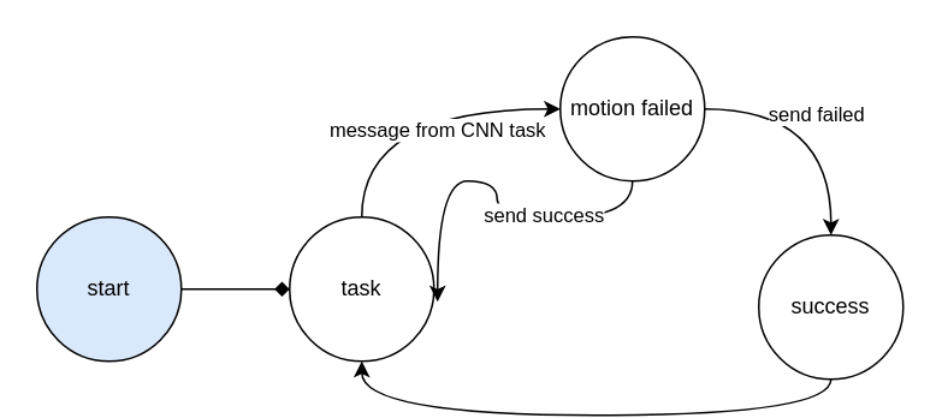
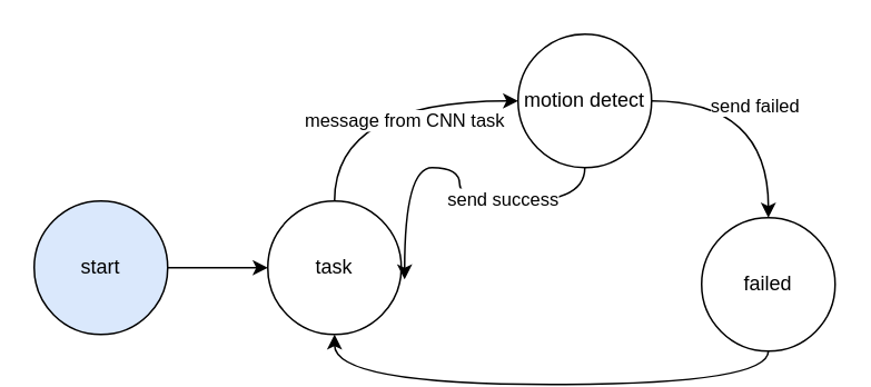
  <mxCell id="0" />
  <mxCell id="1" parent="0" />
- <mxCell id="2" style="edgeStyle=orthogonalEdgeStyle;rounded=0;orthogonalLoop=1;jettySize=auto;html=1;exitX=1;exitY=0.5;exitDx=0;exitDy=0;entryX=0;entryY=0.5;entryDx=0;entryDy=0;endArrow=diamond;" edge="1" parent="1" source="3" target="6"><mxGeometry relative="1" as="geometry" /></mxCell>
+ <mxCell id="2" style="edgeStyle=orthogonalEdgeStyle;rounded=0;orthogonalLoop=1;jettySize=auto;html=1;exitX=1;exitY=0.5;exitDx=0;exitDy=0;entryX=0;entryY=0.5;entryDx=0;entryDy=0;" edge="1" parent="1" source="3" target="6"><mxGeometry relative="1" as="geometry" /></mxCell>
  <mxCell id="3" value="start" style="ellipse;whiteSpace=wrap;html=1;aspect=fixed;fillColor=#dae8fc;" vertex="1" parent="1"><mxGeometry x="20" y="120" width="80" height="80" as="geometry" /></mxCell>
  <mxCell id="4" style="edgeStyle=orthogonalEdgeStyle;rounded=0;orthogonalLoop=1;jettySize=auto;html=1;exitX=0.5;exitY=0;exitDx=0;exitDy=0;entryX=0;entryY=0.5;entryDx=0;entryDy=0;curved=1;" edge="1" parent="1" source="6" target="9"><mxGeometry relative="1" as="geometry" /></mxCell>
  <mxCell id="5" value="message from CNN task" style="edgeLabel;html=1;align=center;verticalAlign=middle;resizable=0;points=[];" vertex="1" connectable="0" parent="4"><mxGeometry x="0.188" y="-11" relative="1" as="geometry"><mxPoint as="offset" /></mxGeometry></mxCell>
  <mxCell id="6" value="task" style="ellipse;whiteSpace=wrap;html=1;aspect=fixed;" vertex="1" parent="1"><mxGeometry x="160" y="120" width="80" height="80" as="geometry" /></mxCell>
  <mxCell id="7" style="edgeStyle=orthogonalEdgeStyle;rounded=0;orthogonalLoop=1;jettySize=auto;html=1;exitX=1;exitY=0.5;exitDx=0;exitDy=0;entryX=0.5;entryY=0;entryDx=0;entryDy=0;curved=1;" edge="1" parent="1" source="9" target="11"><mxGeometry relative="1" as="geometry"><mxPoint x="450" y="60" as="targetPoint" /></mxGeometry></mxCell>
  <mxCell id="8" value="send failed" style="edgeLabel;html=1;align=center;verticalAlign=middle;resizable=0;points=[];" vertex="1" connectable="0" parent="7"><mxGeometry x="-0.129" y="-2" relative="1" as="geometry"><mxPoint as="offset" /></mxGeometry></mxCell>
- <mxCell id="9" value="motion failed" style="ellipse;whiteSpace=wrap;html=1;aspect=fixed;" vertex="1" parent="1"><mxGeometry x="310" y="20" width="80" height="80" as="geometry" /></mxCell>
+ <mxCell id="9" value="motion detect" style="ellipse;whiteSpace=wrap;html=1;aspect=fixed;" vertex="1" parent="1"><mxGeometry x="310" y="20" width="80" height="80" as="geometry" /></mxCell>
  <mxCell id="10" style="edgeStyle=orthogonalEdgeStyle;rounded=0;orthogonalLoop=1;jettySize=auto;html=1;exitX=0.5;exitY=1;exitDx=0;exitDy=0;entryX=0.5;entryY=1;entryDx=0;entryDy=0;curved=1;" edge="1" parent="1" source="11" target="6"><mxGeometry relative="1" as="geometry" /></mxCell>
- <mxCell id="11" value="success" style="ellipse;whiteSpace=wrap;html=1;aspect=fixed;" vertex="1" parent="1"><mxGeometry x="420" y="130" width="80" height="80" as="geometry" /></mxCell>
+ <mxCell id="11" value="failed" style="ellipse;whiteSpace=wrap;html=1;aspect=fixed;" vertex="1" parent="1"><mxGeometry x="420" y="130" width="80" height="80" as="geometry" /></mxCell>
  <mxCell id="12" style="edgeStyle=orthogonalEdgeStyle;rounded=0;orthogonalLoop=1;jettySize=auto;html=1;exitX=0.5;exitY=1;exitDx=0;exitDy=0;entryX=1.025;entryY=0.588;entryDx=0;entryDy=0;entryPerimeter=0;curved=1;" edge="1" parent="1" source="9" target="6"><mxGeometry relative="1" as="geometry" /></mxCell>
  <mxCell id="13" value="send success" style="edgeLabel;html=1;align=center;verticalAlign=middle;resizable=0;points=[];" vertex="1" connectable="0" parent="12"><mxGeometry x="-0.349" y="-2" relative="1" as="geometry"><mxPoint as="offset" /></mxGeometry></mxCell>
